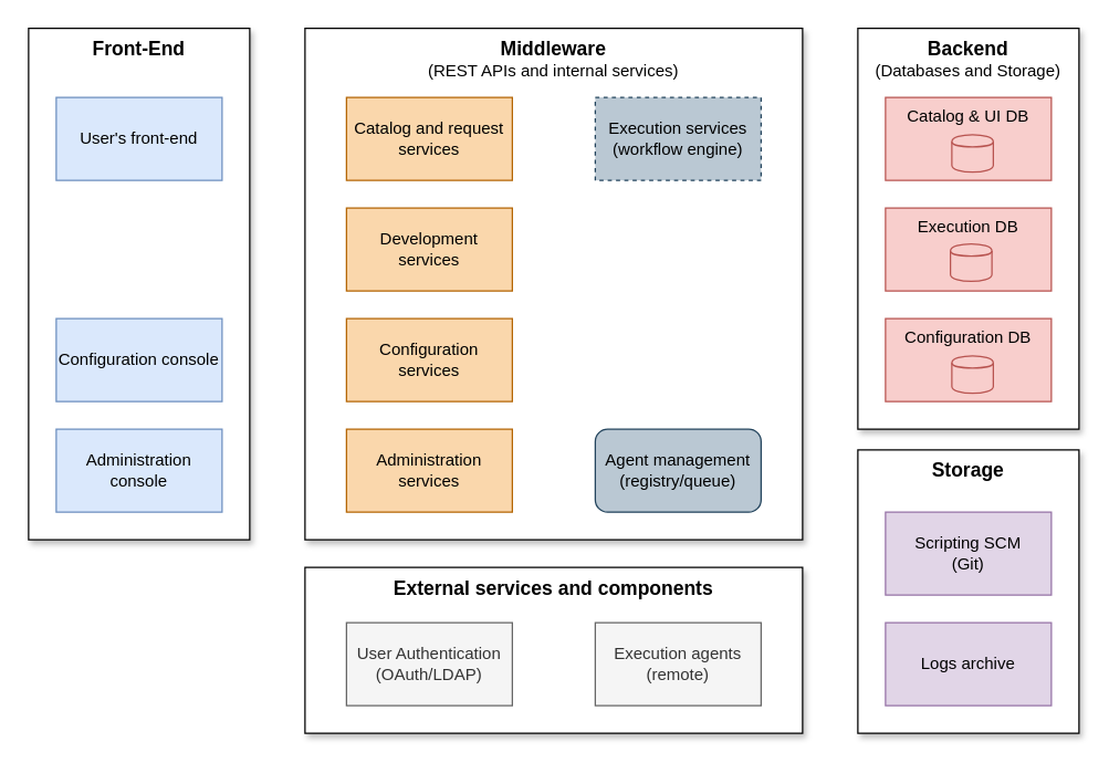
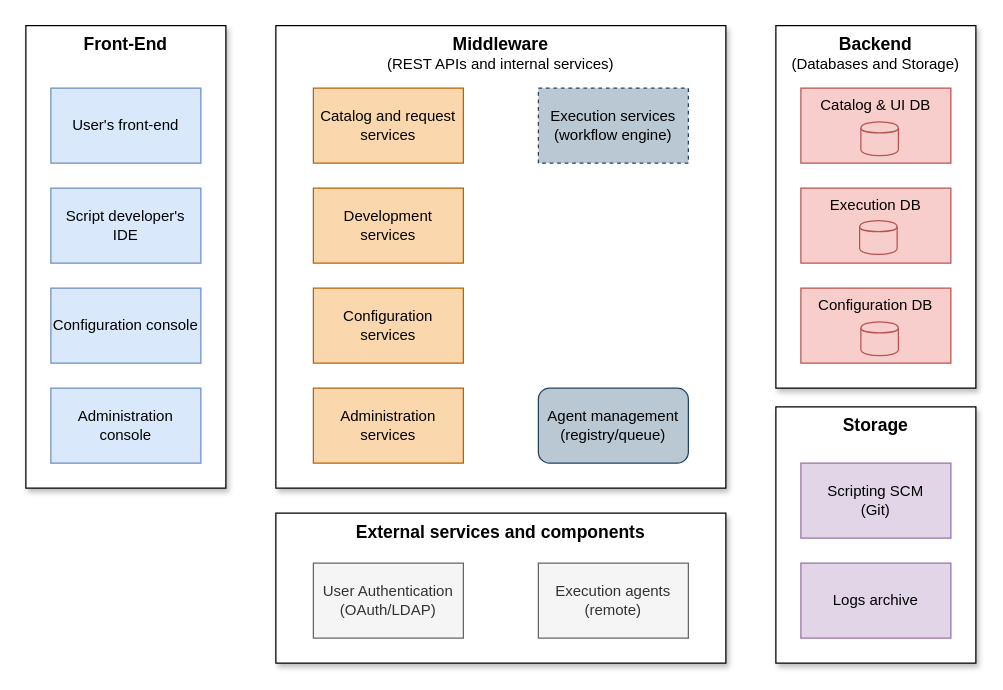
  <mxCell id="0" />
  <mxCell id="1" parent="0" />
  <mxCell id="2" value="&lt;div&gt;&lt;font size=&quot;1&quot;&gt;&lt;b style=&quot;font-size: 14px&quot;&gt;Backend&lt;/b&gt;&lt;/font&gt;&lt;/div&gt;&lt;div&gt;(Databases and Storage)&lt;br&gt;&lt;/div&gt;" style="rounded=0;whiteSpace=wrap;html=1;verticalAlign=top;shadow=1;" vertex="1" parent="1"><mxGeometry x="620" y="20" width="160" height="290" as="geometry" /></mxCell>
  <mxCell id="3" value="&lt;div&gt;&lt;font size=&quot;1&quot;&gt;&lt;b style=&quot;font-size: 14px&quot;&gt;Middleware&lt;/b&gt;&lt;/font&gt;&lt;/div&gt;&lt;div&gt;(REST APIs and internal services)&lt;br&gt;&lt;/div&gt;" style="rounded=0;whiteSpace=wrap;html=1;verticalAlign=top;shadow=1;" vertex="1" parent="1"><mxGeometry x="220" y="20" width="360" height="370" as="geometry" /></mxCell>
  <mxCell id="4" value="&lt;font size=&quot;1&quot;&gt;&lt;b style=&quot;font-size: 14px&quot;&gt;Front-End&lt;/b&gt;&lt;/font&gt;" style="rounded=0;whiteSpace=wrap;html=1;verticalAlign=top;shadow=1;glass=0;" vertex="1" parent="1"><mxGeometry x="20" y="20" width="160" height="370" as="geometry" /></mxCell>
  <mxCell id="5" value="&lt;div&gt;User's front-end&lt;/div&gt;" style="rounded=0;whiteSpace=wrap;html=1;fillColor=#dae8fc;strokeColor=#6c8ebf;" vertex="1" parent="1"><mxGeometry x="40" y="70" width="120" height="60" as="geometry" /></mxCell>
+ <mxCell id="6" value="Script developer's IDE" style="rounded=0;whiteSpace=wrap;html=1;fillColor=#dae8fc;strokeColor=#6c8ebf;" vertex="1" parent="1"><mxGeometry x="40" y="150" width="120" height="60" as="geometry" /></mxCell>
  <mxCell id="7" value="Configuration services" style="rounded=0;whiteSpace=wrap;html=1;fillColor=#fad7ac;strokeColor=#b46504;" vertex="1" parent="1"><mxGeometry x="250" y="230" width="120" height="60" as="geometry" /></mxCell>
  <mxCell id="8" value="&lt;div&gt;Configuration console&lt;/div&gt;" style="rounded=0;whiteSpace=wrap;html=1;fillColor=#dae8fc;strokeColor=#6c8ebf;" vertex="1" parent="1"><mxGeometry x="40" y="230" width="120" height="60" as="geometry" /></mxCell>
  <mxCell id="9" value="&lt;div&gt;Development services&lt;/div&gt;" style="rounded=0;whiteSpace=wrap;html=1;fillColor=#fad7ac;strokeColor=#b46504;" vertex="1" parent="1"><mxGeometry x="250" y="150" width="120" height="60" as="geometry" /></mxCell>
  <mxCell id="10" value="&lt;div&gt;Catalog and request services&lt;/div&gt;" style="rounded=0;whiteSpace=wrap;html=1;fillColor=#fad7ac;strokeColor=#b46504;" vertex="1" parent="1"><mxGeometry x="250" y="70" width="120" height="60" as="geometry" /></mxCell>
  <mxCell id="11" value="Execution services (workflow engine)" style="rounded=0;whiteSpace=wrap;html=1;fillColor=#bac8d3;strokeColor=#23445d;dashed=1;" vertex="1" parent="1"><mxGeometry x="430" y="70" width="120" height="60" as="geometry" /></mxCell>
  <mxCell id="12" value="" style="group" vertex="1" connectable="0" parent="1"><mxGeometry x="640" y="230" width="120" height="60" as="geometry" /></mxCell>
  <mxCell id="13" value="Configuration DB" style="rounded=0;whiteSpace=wrap;html=1;verticalAlign=top;fillColor=#f8cecc;strokeColor=#b85450;" vertex="1" parent="12"><mxGeometry width="120" height="60" as="geometry" /></mxCell>
  <mxCell id="14" value="" style="shape=cylinder;whiteSpace=wrap;html=1;boundedLbl=1;backgroundOutline=1;rounded=0;fillColor=#f8cecc;strokeColor=#b85450;" vertex="1" parent="12"><mxGeometry x="48" y="27" width="30" height="27" as="geometry" /></mxCell>
  <mxCell id="15" value="" style="group" vertex="1" connectable="0" parent="1"><mxGeometry x="640" y="70" width="120" height="60" as="geometry" /></mxCell>
  <mxCell id="16" value="&lt;div&gt;Catalog &amp;amp; UI DB&lt;/div&gt;" style="rounded=0;whiteSpace=wrap;html=1;verticalAlign=top;fillColor=#f8cecc;strokeColor=#b85450;" vertex="1" parent="15"><mxGeometry width="120" height="60" as="geometry" /></mxCell>
  <mxCell id="17" value="" style="shape=cylinder;whiteSpace=wrap;html=1;boundedLbl=1;backgroundOutline=1;rounded=0;fillColor=#f8cecc;strokeColor=#b85450;" vertex="1" parent="15"><mxGeometry x="48" y="27" width="30" height="27" as="geometry" /></mxCell>
  <mxCell id="18" value="Administration console" style="rounded=0;whiteSpace=wrap;html=1;fillColor=#dae8fc;strokeColor=#6c8ebf;" vertex="1" parent="1"><mxGeometry x="40" y="310" width="120" height="60" as="geometry" /></mxCell>
  <mxCell id="19" value="Administration services" style="rounded=0;whiteSpace=wrap;html=1;fillColor=#fad7ac;strokeColor=#b46504;" vertex="1" parent="1"><mxGeometry x="250" y="310" width="120" height="60" as="geometry" /></mxCell>
  <mxCell id="20" value="" style="group" vertex="1" connectable="0" parent="1"><mxGeometry x="640" y="150" width="120" height="60" as="geometry" /></mxCell>
  <mxCell id="21" value="Execution DB" style="rounded=0;whiteSpace=wrap;html=1;verticalAlign=top;fillColor=#f8cecc;strokeColor=#b85450;" vertex="1" parent="20"><mxGeometry width="120" height="60" as="geometry" /></mxCell>
  <mxCell id="22" value="" style="shape=cylinder;whiteSpace=wrap;html=1;boundedLbl=1;backgroundOutline=1;rounded=0;fillColor=#f8cecc;strokeColor=#b85450;" vertex="1" parent="20"><mxGeometry x="47" y="26" width="30" height="27" as="geometry" /></mxCell>
  <mxCell id="23" value="&lt;font size=&quot;1&quot;&gt;&lt;b style=&quot;font-size: 14px&quot;&gt;External services and components&lt;/b&gt;&lt;/font&gt;" style="rounded=0;whiteSpace=wrap;html=1;verticalAlign=top;shadow=1;" vertex="1" parent="1"><mxGeometry x="220" y="410" width="360" height="120" as="geometry" /></mxCell>
  <mxCell id="24" value="&lt;div&gt;Execution agents (remote)&lt;/div&gt;" style="rounded=0;whiteSpace=wrap;html=1;fillColor=#f5f5f5;strokeColor=#666666;fontColor=#333333;" vertex="1" parent="1"><mxGeometry x="430" y="450" width="120" height="60" as="geometry" /></mxCell>
  <mxCell id="25" value="&lt;div&gt;&lt;font size=&quot;1&quot;&gt;&lt;b style=&quot;font-size: 14px&quot;&gt;Storage&lt;/b&gt;&lt;/font&gt;&lt;/div&gt;" style="rounded=0;whiteSpace=wrap;html=1;verticalAlign=top;shadow=1;" vertex="1" parent="1"><mxGeometry x="620" y="325" width="160" height="205" as="geometry" /></mxCell>
  <mxCell id="26" value="&lt;div&gt;Scripting SCM&lt;/div&gt;&lt;div&gt;(Git)&lt;/div&gt;" style="rounded=0;whiteSpace=wrap;html=1;fillColor=#e1d5e7;strokeColor=#9673a6;" vertex="1" parent="1"><mxGeometry x="640" y="370" width="120" height="60" as="geometry" /></mxCell>
  <mxCell id="27" value="Logs archive" style="rounded=0;whiteSpace=wrap;html=1;fillColor=#e1d5e7;strokeColor=#9673a6;" vertex="1" parent="1"><mxGeometry x="640" y="450" width="120" height="60" as="geometry" /></mxCell>
  <mxCell id="28" value="Agent management (registry/queue)" style="whiteSpace=wrap;html=1;fillColor=#bac8d3;strokeColor=#23445d;rounded=1;" vertex="1" parent="1"><mxGeometry x="430" y="310" width="120" height="60" as="geometry" /></mxCell>
  <mxCell id="29" value="User Authentication (OAuth/LDAP)" style="rounded=0;whiteSpace=wrap;html=1;fillColor=#f5f5f5;strokeColor=#666666;fontColor=#333333;" vertex="1" parent="1"><mxGeometry x="250" y="450" width="120" height="60" as="geometry" /></mxCell>
